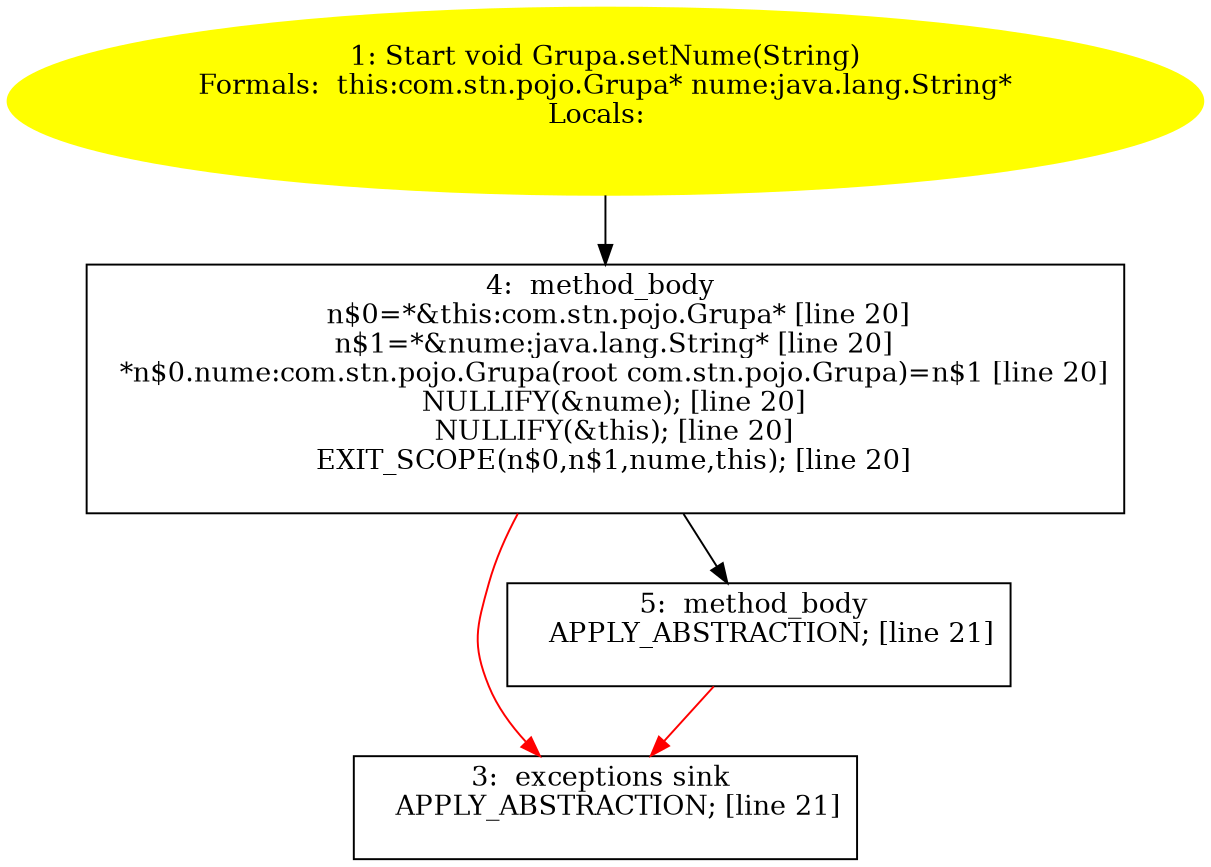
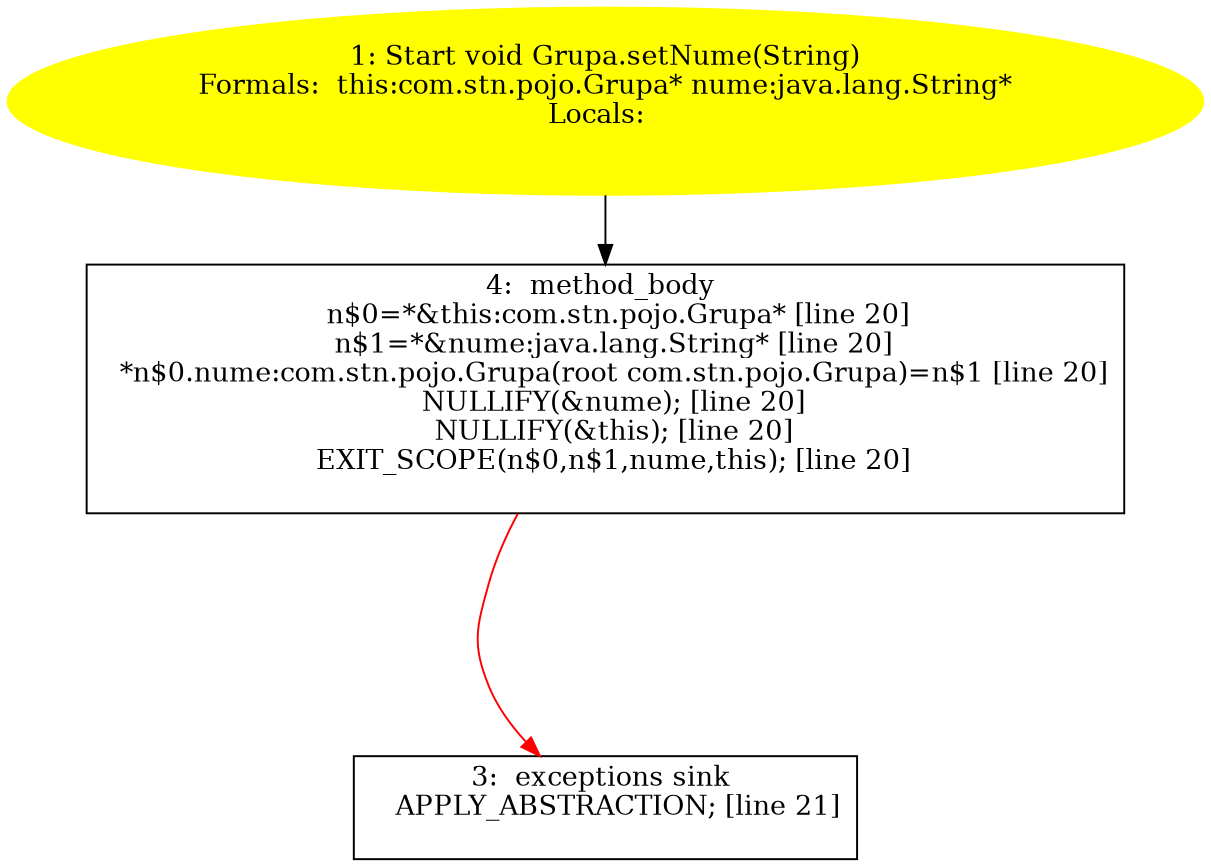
  digraph {
    node [shape=box]
    n1 [color=yellow label="1: Start void Grupa.setNume(String)\nFormals:  this:com.stn.pojo.Grupa* nume:java.lang.String*\nLocals:  \n  " style=filled shape=""]
    n2 [label="4:  method_body \n   n$0=*&this:com.stn.pojo.Grupa* [line 20]\n  n$1=*&nume:java.lang.String* [line 20]\n  *n$0.nume:com.stn.pojo.Grupa(root com.stn.pojo.Grupa)=n$1 [line 20]\n  NULLIFY(&nume); [line 20]\n  NULLIFY(&this); [line 20]\n  EXIT_SCOPE(n$0,n$1,nume,this); [line 20]\n "]
    n3 [label="3:  exceptions sink \n   APPLY_ABSTRACTION; [line 21]\n "]
-   n4 [label="5:  method_body \n   APPLY_ABSTRACTION; [line 21]\n "]
    n1 -> n2
    n2 -> n3 [color=red]
-   n2 -> n4
-   n4 -> n3 [color=red]
  }
